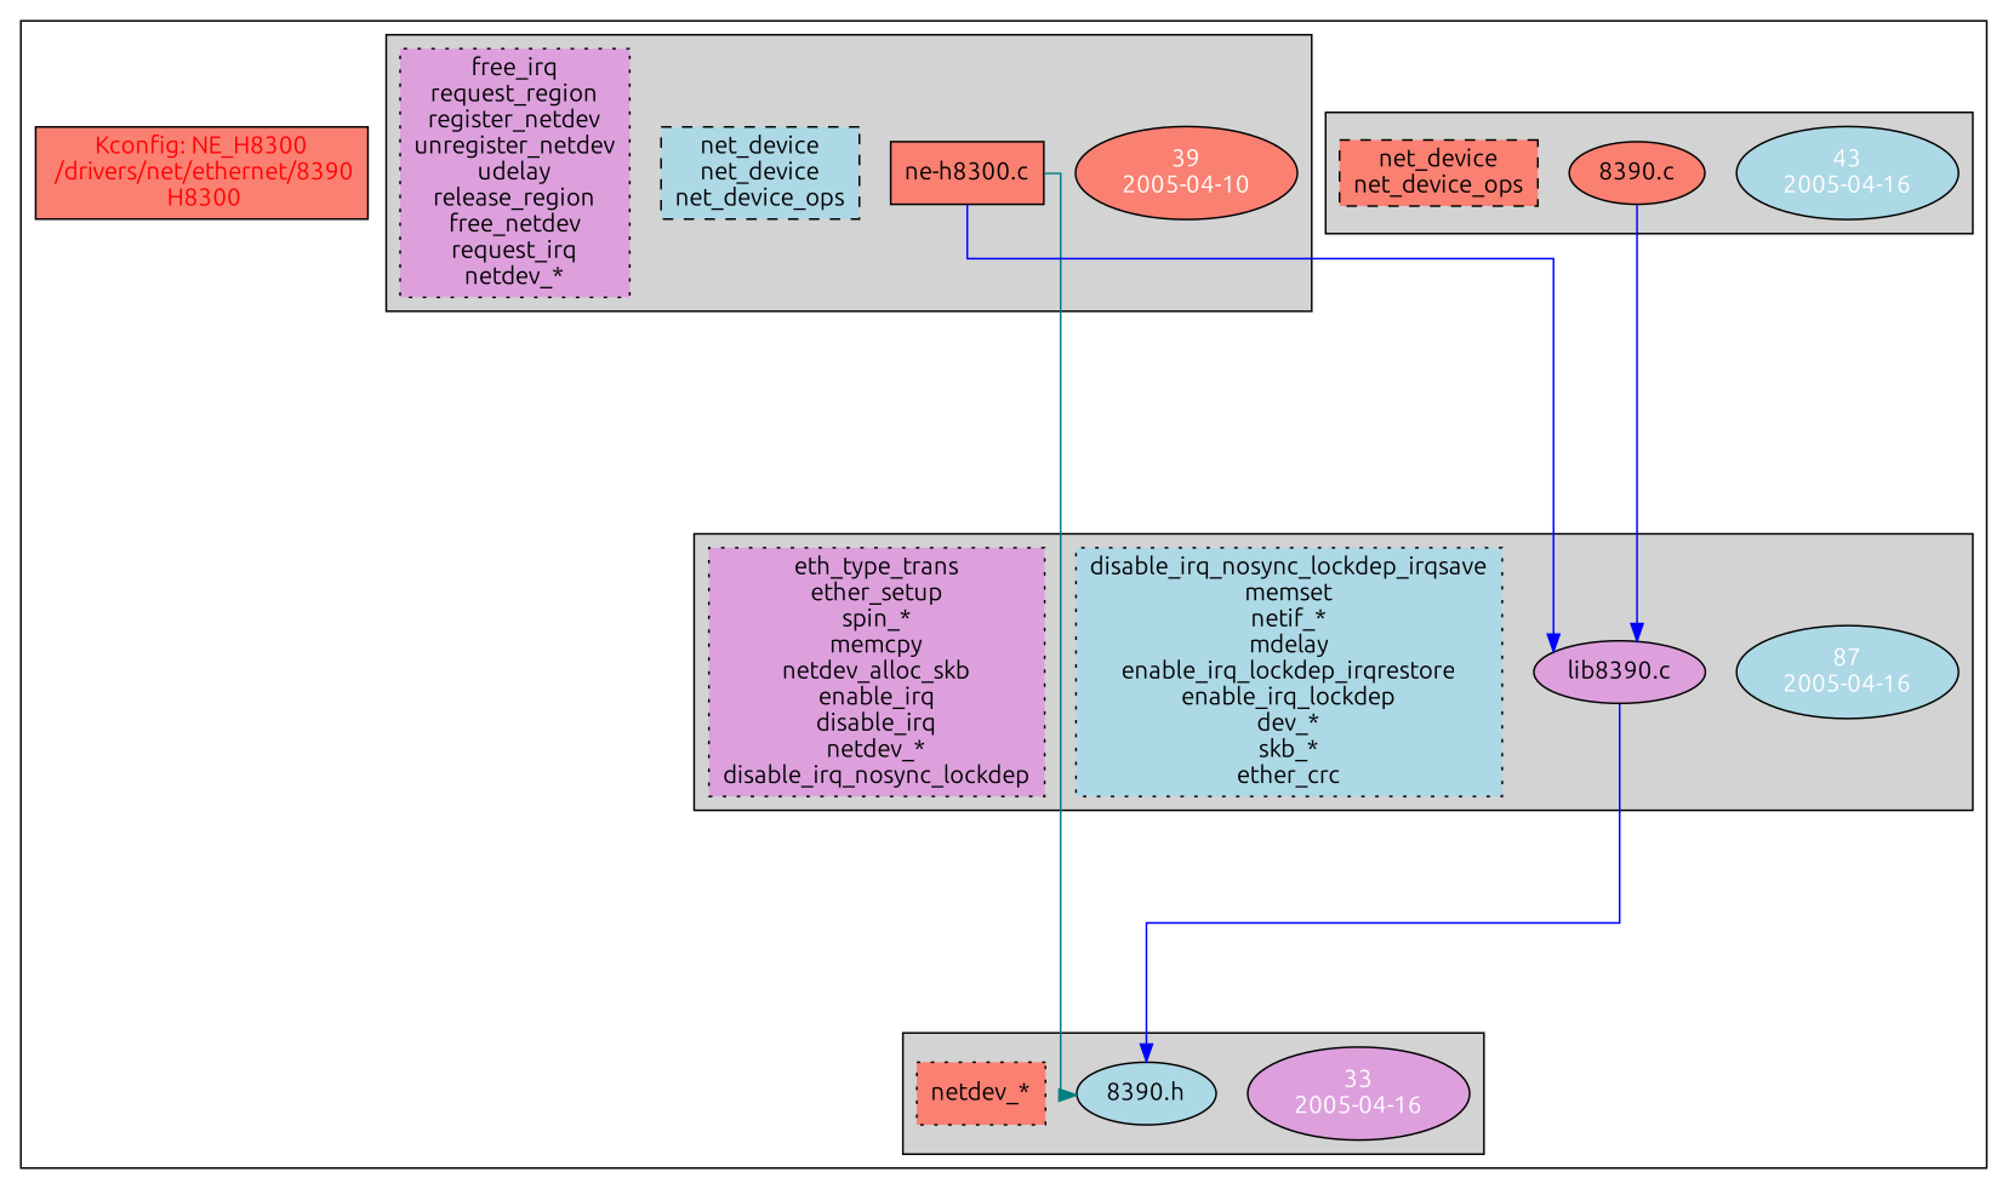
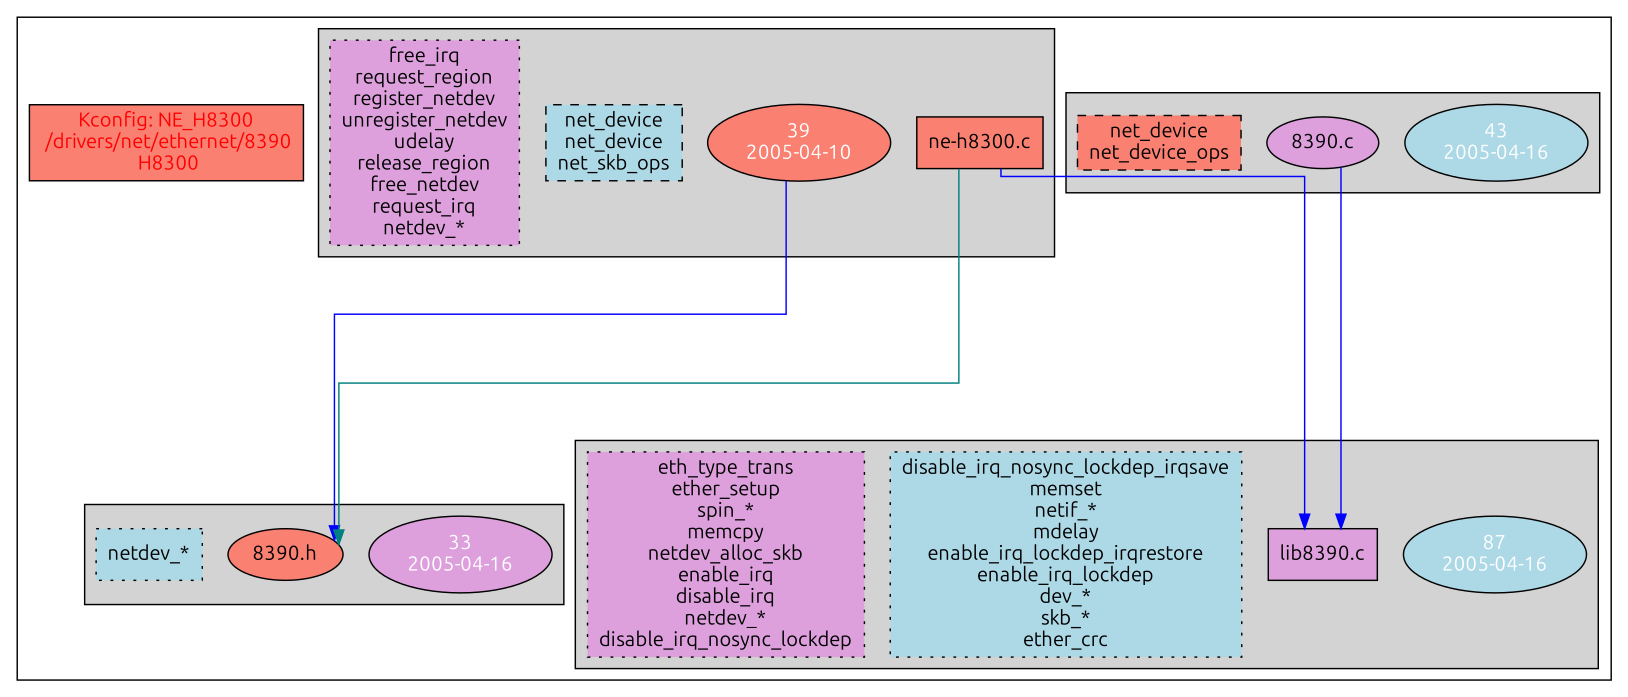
  digraph {
    fontname=Ubuntu
    ranksep=2
    splines=ortho
    node [fillcolor=lightblue fontcolor=black fontname=Ubuntu style=filled shape=box]
    edge [color=blue fontname=Ubuntu]
    n1 [fontcolor=white label="43\n2005-04-16" shape=""]
-   n2 [fillcolor=salmon label="8390.c\n" shape=""]
+   n2 [fillcolor=plum label="8390.c\n" shape=""]
    n3 [fillcolor=salmon label="net_device\nnet_device_ops\n" style="filled,dashed"]
    n4 [fillcolor=plum fontcolor=white label="33\n2005-04-16" shape=""]
-   n5 [label="8390.h\n" shape=""]
-   n6 [fillcolor=salmon label="netdev_*\n" style="filled,dotted"]
+   n5 [fillcolor=salmon label="8390.h\n" shape=""]
+   n6 [label="netdev_*\n" style="filled,dotted"]
    n7 [fontcolor=white label="87\n2005-04-16" shape=""]
-   n8 [fillcolor=plum label="lib8390.c\n" shape=""]
+   n8 [fillcolor=plum label="lib8390.c\n"]
    n9 [label="disable_irq_nosync_lockdep_irqsave\nmemset\nnetif_*\nmdelay\nenable_irq_lockdep_irqrestore\nenable_irq_lockdep\ndev_*\nskb_*\nether_crc\n" style="filled,dotted"]
    n10 [fillcolor=plum label="eth_type_trans\nether_setup\nspin_*\nmemcpy\nnetdev_alloc_skb\nenable_irq\ndisable_irq\nnetdev_*\ndisable_irq_nosync_lockdep\n" style="filled,dotted"]
    n11 [fillcolor=salmon fontcolor=white label="39\n2005-04-10" shape=""]
    n12 [fillcolor=salmon label="ne-h8300.c\n"]
-   n13 [label="net_device\nnet_device\nnet_device_ops\n" style="filled,dashed"]
+   n13 [label="net_device\nnet_device\nnet_skb_ops\n" style="filled,dashed"]
    n14 [fillcolor=plum label="free_irq\nrequest_region\nregister_netdev\nunregister_netdev\nudelay\nrelease_region\nfree_netdev\nrequest_irq\nnetdev_*\n" style="filled,dotted"]
    n15 [fillcolor=salmon fontcolor=red label="Kconfig: NE_H8300\n /drivers/net/ethernet/8390\n  H8300 "]
    subgraph cluster_1 {
      n15
      subgraph cluster_2 {
        style=filled
        n1
        n2
        n3
      }
      subgraph cluster_3 {
        style=filled
        n4
        n5
        n6
      }
      subgraph cluster_4 {
        style=filled
        n7
        n8
        n9
        n10
      }
      subgraph cluster_5 {
        style=filled
        n11
        n12
        n13
        n14
      }
    }
    n2 -> n8
-   n8 -> n5
+   n11 -> n5
    n12 -> n5 [color=teal]
    n12 -> n8
  }
